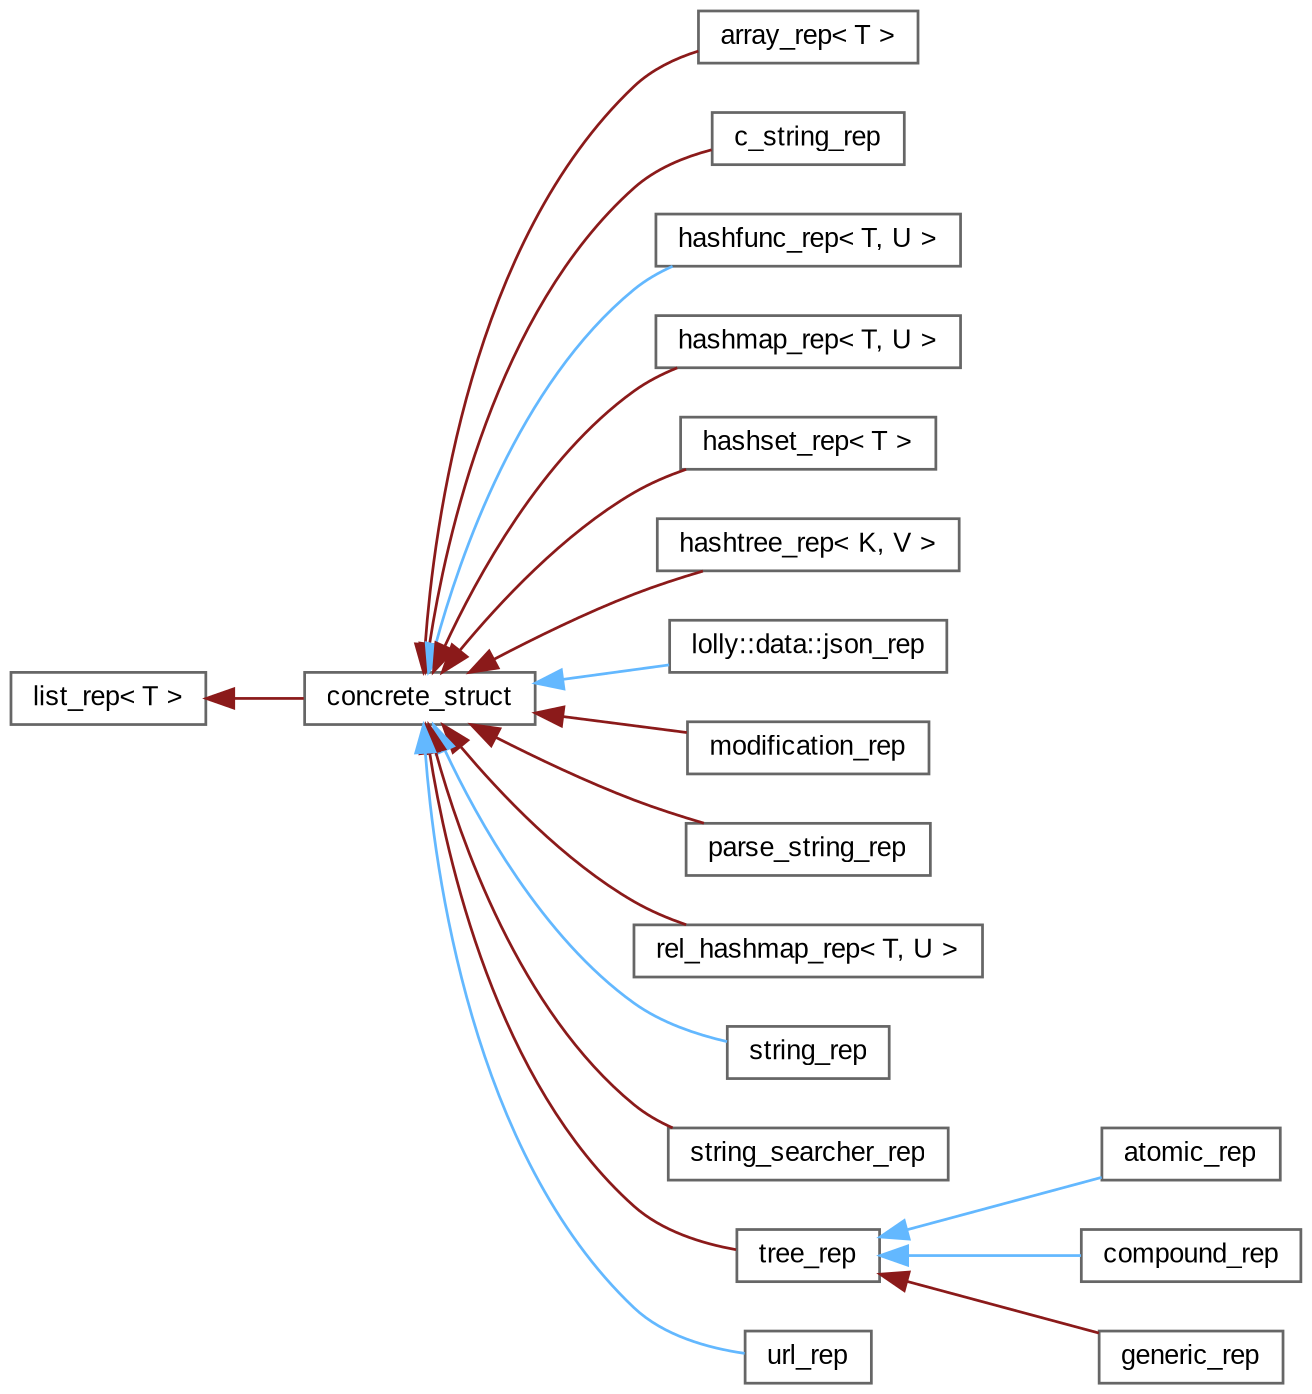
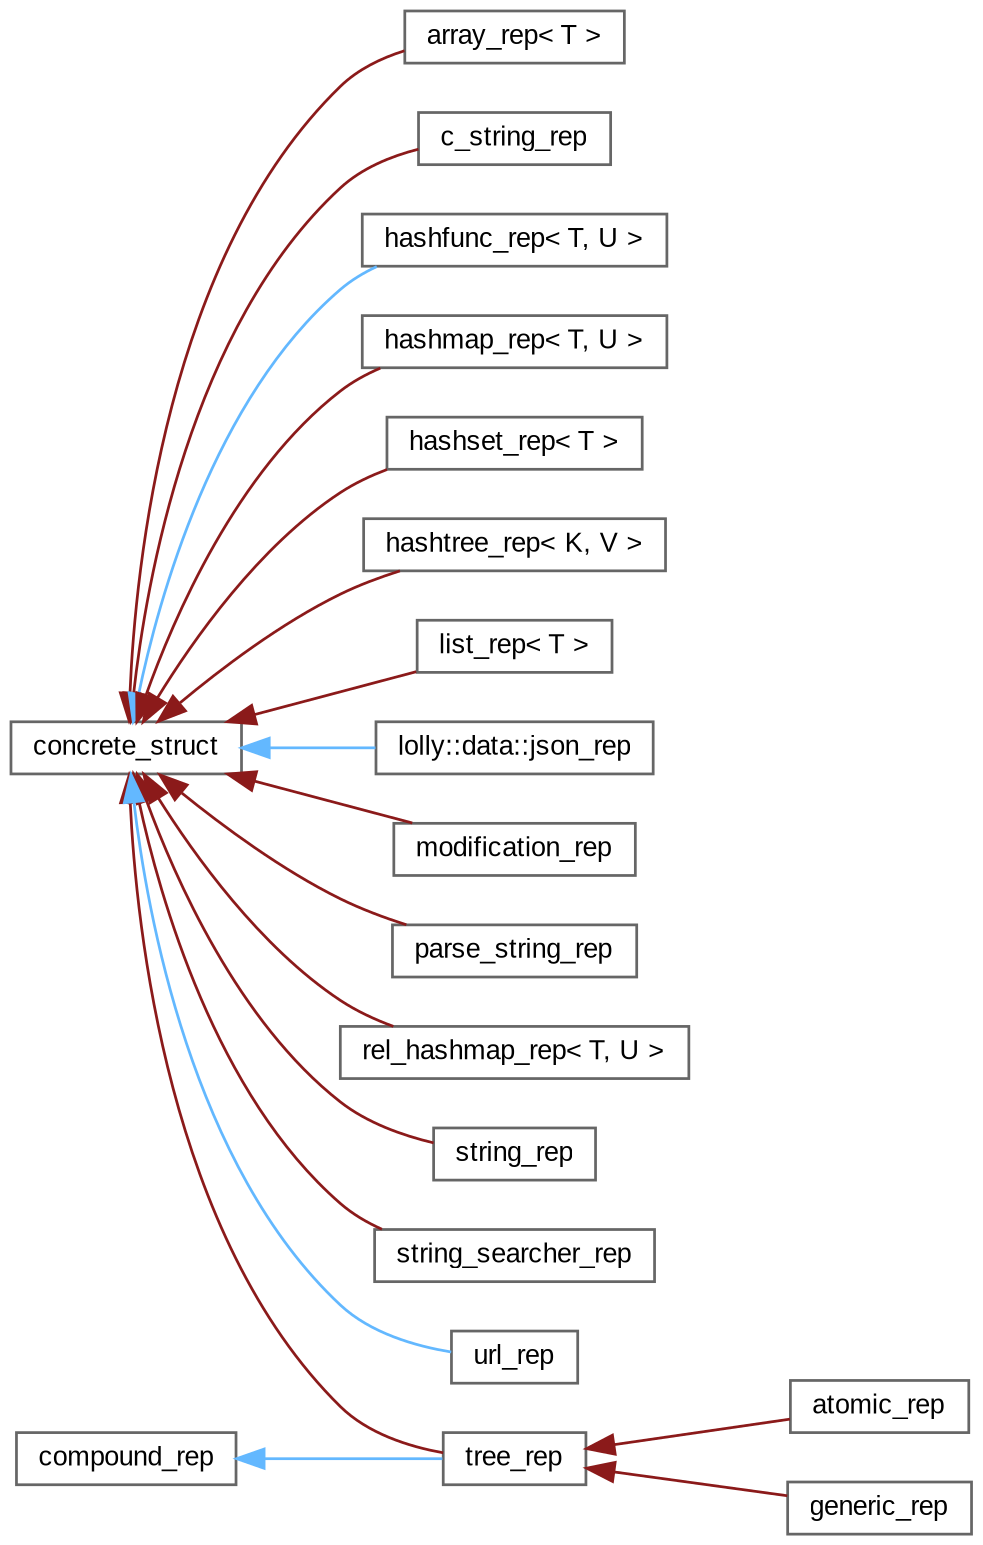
  digraph {
    fontname="Liberation Sans"
    rankdir=LR
    node [color=grey40 fillcolor=white fontname="Liberation Sans" fontsize=10 shape=box style=filled]
    edge [color=firebrick4 dir=back fontname="Liberation Sans" fontsize=10 labelfontname=Helvetica labelfontsize=10 style=solid]
    n1 [height=0.2 label=concrete_struct width=0.4]
    n2 [height=0.2 label="array_rep\< T \>" width=0.4]
    n3 [height=0.2 label=c_string_rep width=0.4]
    n4 [height=0.2 label="hashfunc_rep\< T, U \>" width=0.4]
    n5 [height=0.2 label="hashmap_rep\< T, U \>" width=0.4]
    n6 [height=0.2 label="hashset_rep\< T \>" width=0.4]
    n7 [height=0.2 label="hashtree_rep\< K, V \>" width=0.4]
    n8 [height=0.2 label="list_rep\< T \>" width=0.4]
    n9 [height=0.2 label="lolly::data::json_rep" width=0.4]
    n10 [height=0.2 label=modification_rep width=0.4]
    n11 [height=0.2 label=parse_string_rep width=0.4]
    n12 [height=0.2 label="rel_hashmap_rep\< T, U \>" width=0.4]
    n13 [height=0.2 label=string_rep width=0.4]
    n14 [height=0.2 label=string_searcher_rep width=0.4]
    n15 [height=0.2 label=tree_rep width=0.4]
    n16 [height=0.2 label=url_rep width=0.4]
    n17 [height=0.2 label=atomic_rep width=0.4]
    n18 [height=0.2 label=compound_rep width=0.4]
    n19 [height=0.2 label=generic_rep width=0.4]
    n1 -> n2
    n1 -> n3
    n1 -> n4 [color=steelblue1]
    n1 -> n5
    n1 -> n6
    n1 -> n7
-   n8 -> n1
+   n1 -> n8
    n1 -> n9 [color=steelblue1]
    n1 -> n10
    n1 -> n11
    n1 -> n12
-   n1 -> n13 [color=steelblue1]
+   n1 -> n13
    n1 -> n14
    n1 -> n15
    n1 -> n16 [color=steelblue1]
-   n15 -> n17 [color=steelblue1]
-   n15 -> n18 [color=steelblue1]
+   n15 -> n17
+   n18 -> n15 [color=steelblue1]
    n15 -> n19
  }
